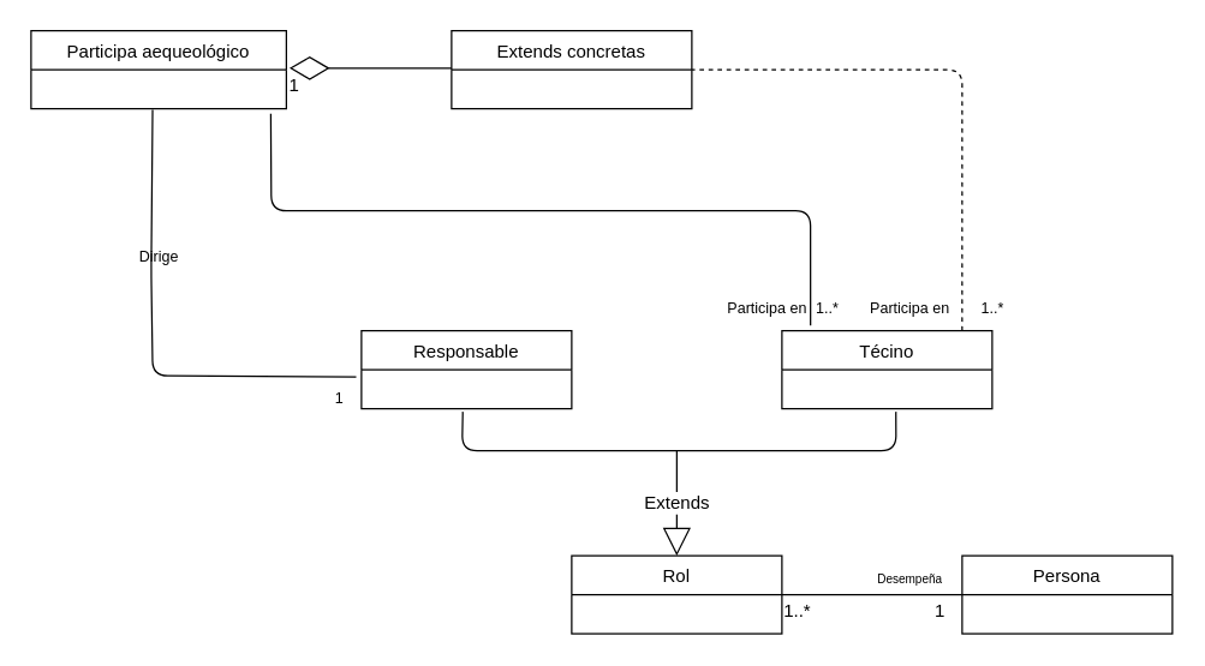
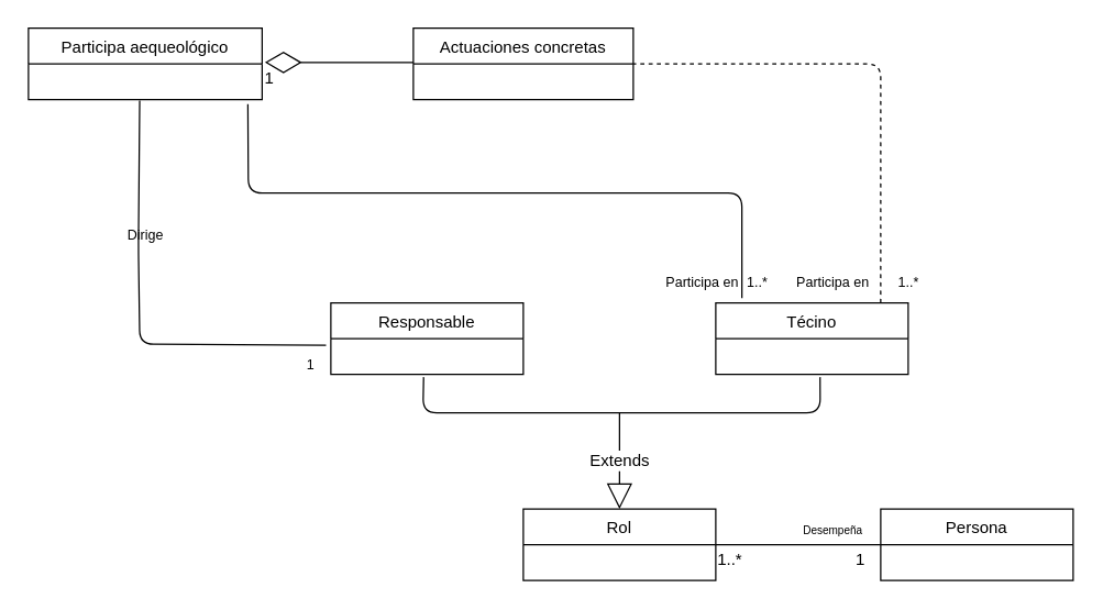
  <mxCell id="0" />
  <mxCell id="1" parent="0" />
  <mxCell id="2" value="Participa aequeológico" style="swimlane;fontStyle=0;childLayout=stackLayout;horizontal=1;startSize=26;fillColor=none;horizontalStack=0;resizeParent=1;resizeParentMax=0;resizeLast=0;collapsible=1;marginBottom=0;" vertex="1" parent="1"><mxGeometry x="20" y="20" width="170" height="52" as="geometry" /></mxCell>
  <mxCell id="3" value="    " style="text;strokeColor=none;fillColor=none;align=left;verticalAlign=top;spacingLeft=4;spacingRight=4;overflow=hidden;rotatable=0;points=[[0,0.5],[1,0.5]];portConstraint=eastwest;" vertex="1" parent="2"><mxGeometry y="26" width="170" height="26" as="geometry" /></mxCell>
  <mxCell id="4" value="" style="endArrow=diamondThin;endFill=0;endSize=24;html=1;entryX=1.012;entryY=-0.04;entryDx=0;entryDy=0;entryPerimeter=0;" edge="1" parent="1" target="3"><mxGeometry width="160" relative="1" as="geometry"><mxPoint x="300" y="45" as="sourcePoint" /><mxPoint x="480" y="200" as="targetPoint" /></mxGeometry></mxCell>
- <mxCell id="5" value="Extends concretas" style="swimlane;fontStyle=0;childLayout=stackLayout;horizontal=1;startSize=26;fillColor=none;horizontalStack=0;resizeParent=1;resizeParentMax=0;resizeLast=0;collapsible=1;marginBottom=0;" vertex="1" parent="1"><mxGeometry x="300" y="20" width="160" height="52" as="geometry" /></mxCell>
+ <mxCell id="5" value="Actuaciones concretas" style="swimlane;fontStyle=0;childLayout=stackLayout;horizontal=1;startSize=26;fillColor=none;horizontalStack=0;resizeParent=1;resizeParentMax=0;resizeLast=0;collapsible=1;marginBottom=0;" vertex="1" parent="1"><mxGeometry x="300" y="20" width="160" height="52" as="geometry" /></mxCell>
  <mxCell id="6" value="  " style="text;strokeColor=none;fillColor=none;align=left;verticalAlign=top;spacingLeft=4;spacingRight=4;overflow=hidden;rotatable=0;points=[[0,0.5],[1,0.5]];portConstraint=eastwest;" vertex="1" parent="5"><mxGeometry y="26" width="160" height="26" as="geometry" /></mxCell>
  <mxCell id="7" value="1" style="text;html=1;align=center;verticalAlign=middle;resizable=0;points=[];autosize=1;strokeColor=none;fillColor=none;" vertex="1" parent="1"><mxGeometry x="180" y="42" width="30" height="30" as="geometry" /></mxCell>
  <mxCell id="8" value="Persona" style="swimlane;fontStyle=0;childLayout=stackLayout;horizontal=1;startSize=26;fillColor=none;horizontalStack=0;resizeParent=1;resizeParentMax=0;resizeLast=0;collapsible=1;marginBottom=0;" vertex="1" parent="1"><mxGeometry x="640" y="370" width="140" height="52" as="geometry" /></mxCell>
  <mxCell id="9" value="  " style="text;strokeColor=none;fillColor=none;align=left;verticalAlign=top;spacingLeft=4;spacingRight=4;overflow=hidden;rotatable=0;points=[[0,0.5],[1,0.5]];portConstraint=eastwest;" vertex="1" parent="8"><mxGeometry y="26" width="140" height="26" as="geometry" /></mxCell>
  <mxCell id="10" value="Rol" style="swimlane;fontStyle=0;childLayout=stackLayout;horizontal=1;startSize=26;fillColor=none;horizontalStack=0;resizeParent=1;resizeParentMax=0;resizeLast=0;collapsible=1;marginBottom=0;" vertex="1" parent="1"><mxGeometry x="380" y="370" width="140" height="52" as="geometry" /></mxCell>
  <mxCell id="11" value=" " style="text;strokeColor=none;fillColor=none;align=left;verticalAlign=top;spacingLeft=4;spacingRight=4;overflow=hidden;rotatable=0;points=[[0,0.5],[1,0.5]];portConstraint=eastwest;" vertex="1" parent="10"><mxGeometry y="26" width="140" height="26" as="geometry" /></mxCell>
  <mxCell id="12" value="" style="endArrow=none;html=1;exitX=1;exitY=0.5;exitDx=0;exitDy=0;" edge="1" parent="1" source="10"><mxGeometry width="50" height="50" relative="1" as="geometry"><mxPoint x="370" y="280" as="sourcePoint" /><mxPoint x="640" y="396" as="targetPoint" /></mxGeometry></mxCell>
  <mxCell id="13" value="&lt;font style=&quot;font-size: 8px;&quot;&gt;Desempeña&lt;/font&gt;" style="text;html=1;align=center;verticalAlign=middle;resizable=0;points=[];autosize=1;strokeColor=none;fillColor=none;" vertex="1" parent="1"><mxGeometry x="570" y="370" width="70" height="30" as="geometry" /></mxCell>
  <mxCell id="14" value="&lt;font style=&quot;font-size: 12px;&quot;&gt;1&lt;/font&gt;" style="text;html=1;align=center;verticalAlign=middle;resizable=0;points=[];autosize=1;strokeColor=none;fillColor=none;fontSize=8;" vertex="1" parent="1"><mxGeometry x="610" y="392" width="30" height="30" as="geometry" /></mxCell>
  <mxCell id="15" value="1..*" style="text;html=1;align=center;verticalAlign=middle;resizable=0;points=[];autosize=1;strokeColor=none;fillColor=none;fontSize=12;" vertex="1" parent="1"><mxGeometry x="510" y="392" width="40" height="30" as="geometry" /></mxCell>
  <mxCell id="16" value="Responsable" style="swimlane;fontStyle=0;childLayout=stackLayout;horizontal=1;startSize=26;fillColor=none;horizontalStack=0;resizeParent=1;resizeParentMax=0;resizeLast=0;collapsible=1;marginBottom=0;fontSize=12;" vertex="1" parent="1"><mxGeometry x="240" y="220" width="140" height="52" as="geometry" /></mxCell>
  <mxCell id="17" value="  " style="text;strokeColor=none;fillColor=none;align=left;verticalAlign=top;spacingLeft=4;spacingRight=4;overflow=hidden;rotatable=0;points=[[0,0.5],[1,0.5]];portConstraint=eastwest;fontSize=12;" vertex="1" parent="16"><mxGeometry y="26" width="140" height="26" as="geometry" /></mxCell>
  <mxCell id="18" value="Técino" style="swimlane;fontStyle=0;childLayout=stackLayout;horizontal=1;startSize=26;fillColor=none;horizontalStack=0;resizeParent=1;resizeParentMax=0;resizeLast=0;collapsible=1;marginBottom=0;fontSize=12;" vertex="1" parent="1"><mxGeometry x="520" y="220" width="140" height="52" as="geometry" /></mxCell>
  <mxCell id="19" value="   " style="text;strokeColor=none;fillColor=none;align=left;verticalAlign=top;spacingLeft=4;spacingRight=4;overflow=hidden;rotatable=0;points=[[0,0.5],[1,0.5]];portConstraint=eastwest;fontSize=12;" vertex="1" parent="18"><mxGeometry y="26" width="140" height="26" as="geometry" /></mxCell>
  <mxCell id="20" value="" style="endArrow=none;html=1;fontSize=12;exitX=0.482;exitY=1.077;exitDx=0;exitDy=0;exitPerimeter=0;entryX=0.542;entryY=1.077;entryDx=0;entryDy=0;entryPerimeter=0;" edge="1" parent="1" source="17" target="19"><mxGeometry width="50" height="50" relative="1" as="geometry"><mxPoint x="370" y="220" as="sourcePoint" /><mxPoint x="420" y="170" as="targetPoint" /><Array as="points"><mxPoint x="307" y="300" /><mxPoint x="460" y="300" /><mxPoint x="596" y="300" /></Array></mxGeometry></mxCell>
  <mxCell id="21" value="Extends" style="endArrow=block;endSize=16;endFill=0;html=1;fontSize=12;entryX=0.5;entryY=0;entryDx=0;entryDy=0;" edge="1" parent="1" target="10"><mxGeometry width="160" relative="1" as="geometry"><mxPoint x="450" y="300" as="sourcePoint" /><mxPoint x="480" y="190" as="targetPoint" /></mxGeometry></mxCell>
  <mxCell id="22" value="" style="endArrow=none;html=1;fontSize=12;exitX=0.857;exitY=0;exitDx=0;exitDy=0;exitPerimeter=0;entryX=1;entryY=0.5;entryDx=0;entryDy=0;dashed=1;" edge="1" parent="1" source="18" target="5"><mxGeometry width="50" height="50" relative="1" as="geometry"><mxPoint x="370" y="220" as="sourcePoint" /><mxPoint x="420" y="170" as="targetPoint" /><Array as="points"><mxPoint x="640" y="46" /></Array></mxGeometry></mxCell>
  <mxCell id="23" value="" style="endArrow=none;html=1;fontSize=12;exitX=0.136;exitY=-0.066;exitDx=0;exitDy=0;exitPerimeter=0;entryX=0.939;entryY=1.127;entryDx=0;entryDy=0;entryPerimeter=0;" edge="1" parent="1" source="18" target="3"><mxGeometry width="50" height="50" relative="1" as="geometry"><mxPoint x="370" y="220" as="sourcePoint" /><mxPoint x="420" y="170" as="targetPoint" /><Array as="points"><mxPoint x="539" y="140" /><mxPoint x="180" y="140" /></Array></mxGeometry></mxCell>
  <mxCell id="24" value="&lt;font style=&quot;font-size: 10px;&quot;&gt;Participa en&lt;/font&gt;" style="text;html=1;align=center;verticalAlign=middle;resizable=0;points=[];autosize=1;strokeColor=none;fillColor=none;fontSize=12;" vertex="1" parent="1"><mxGeometry x="565" y="190" width="80" height="30" as="geometry" /></mxCell>
  <mxCell id="25" value="&lt;font style=&quot;font-size: 10px;&quot;&gt;Participa en&lt;/font&gt;" style="text;html=1;align=center;verticalAlign=middle;resizable=0;points=[];autosize=1;strokeColor=none;fillColor=none;fontSize=12;" vertex="1" parent="1"><mxGeometry x="470" y="190" width="80" height="30" as="geometry" /></mxCell>
  <mxCell id="26" value="" style="endArrow=none;html=1;fontSize=10;exitX=-0.025;exitY=0.184;exitDx=0;exitDy=0;exitPerimeter=0;entryX=0.476;entryY=1.027;entryDx=0;entryDy=0;entryPerimeter=0;" edge="1" parent="1" source="17" target="3"><mxGeometry width="50" height="50" relative="1" as="geometry"><mxPoint x="370" y="150" as="sourcePoint" /><mxPoint x="420" y="100" as="targetPoint" /><Array as="points"><mxPoint x="101" y="250" /><mxPoint x="100" y="180" /></Array></mxGeometry></mxCell>
  <mxCell id="27" value="Dirige" style="text;html=1;align=center;verticalAlign=middle;resizable=0;points=[];autosize=1;strokeColor=none;fillColor=none;fontSize=10;" vertex="1" parent="1"><mxGeometry x="80" y="155" width="50" height="30" as="geometry" /></mxCell>
  <mxCell id="28" value="1" style="text;html=1;align=center;verticalAlign=middle;resizable=0;points=[];autosize=1;strokeColor=none;fillColor=none;fontSize=10;" vertex="1" parent="1"><mxGeometry x="210" y="250" width="30" height="30" as="geometry" /></mxCell>
  <mxCell id="29" value="1..*" style="text;html=1;align=center;verticalAlign=middle;resizable=0;points=[];autosize=1;strokeColor=none;fillColor=none;fontSize=10;" vertex="1" parent="1"><mxGeometry x="640" y="190" width="40" height="30" as="geometry" /></mxCell>
  <mxCell id="30" value="1..*" style="text;html=1;align=center;verticalAlign=middle;resizable=0;points=[];autosize=1;strokeColor=none;fillColor=none;fontSize=10;" vertex="1" parent="1"><mxGeometry x="530" y="190" width="40" height="30" as="geometry" /></mxCell>
